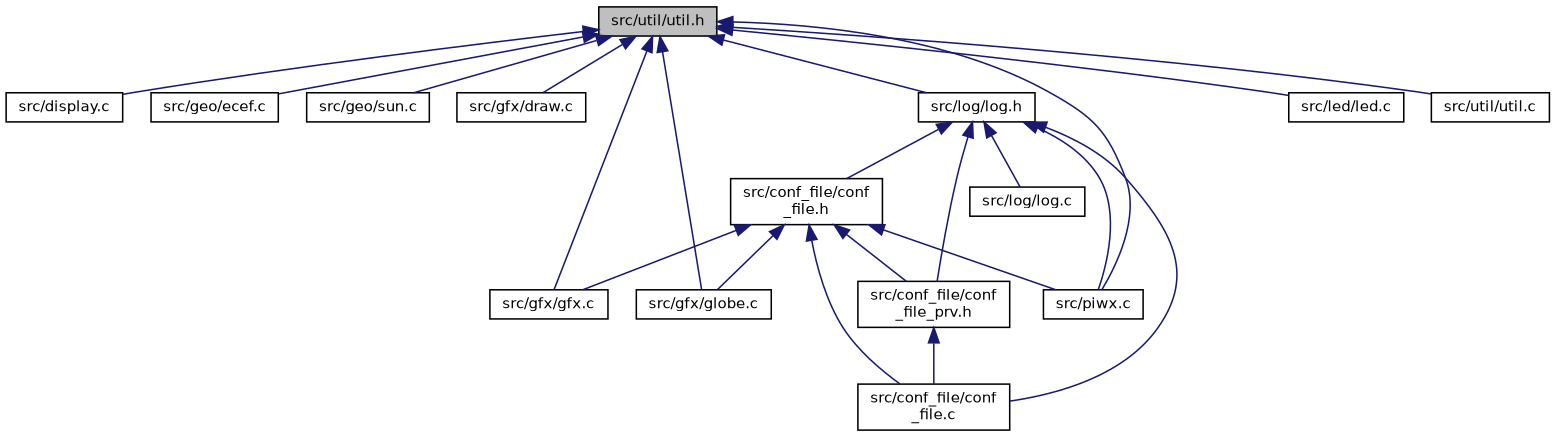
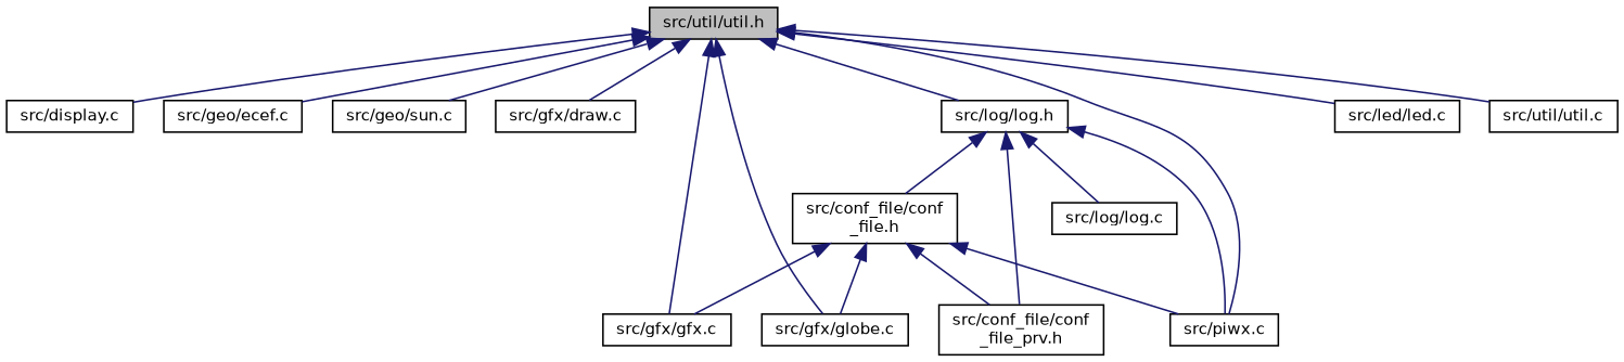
  digraph {
    node [color=black fillcolor=white fontname=Helvetica fontsize=10 shape=record style=filled]
    edge [color=midnightblue dir=back fontname=Helvetica fontsize=10 labelfontname=Helvetica labelfontsize=10 style=solid]
    n1 [fillcolor=grey75 fontcolor=black height=0.2 label="src/util/util.h" width=0.4]
    n2 [height=0.2 label="src/display.c" width=0.4]
    n3 [height=0.2 label="src/geo/ecef.c" width=0.4]
    n4 [height=0.2 label="src/geo/sun.c" width=0.4]
    n5 [height=0.2 label="src/gfx/draw.c" width=0.4]
    n6 [height=0.2 label="src/gfx/gfx.c" width=0.4]
    n7 [height=0.2 label="src/gfx/globe.c" width=0.4]
    n8 [height=0.2 label="src/led/led.c" width=0.4]
    n9 [height=0.2 label="src/log/log.h" width=0.4]
    n10 [height=0.2 label="src/piwx.c" width=0.4]
    n11 [height=0.2 label="src/util/util.c" width=0.4]
    n12 [height=0.2 label="src/conf_file/conf\l_file.h" width=0.4]
-   n13 [height=0.2 label="src/conf_file/conf\l_file.c" width=0.4]
    n14 [height=0.2 label="src/conf_file/conf\l_file_prv.h" width=0.4]
    n15 [height=0.2 label="src/log/log.c" width=0.4]
    n1 -> n2
    n1 -> n3
    n1 -> n4
    n1 -> n5
    n1 -> n6
    n1 -> n7
    n1 -> n8
    n1 -> n9
    n1 -> n10
    n1 -> n11
    n9 -> n10
    n9 -> n12
-   n9 -> n13
    n9 -> n14
    n9 -> n15
    n12 -> n6
    n12 -> n7
    n12 -> n10
-   n12 -> n13
    n12 -> n14
-   n14 -> n13
  }
